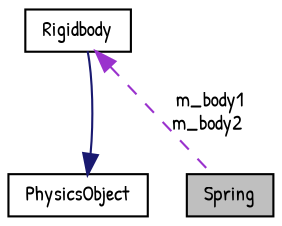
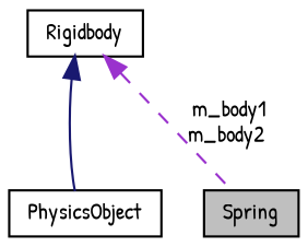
  digraph {
    fontname="Patrick Hand"
    node [color=black fillcolor=white fontname="Patrick Hand" fontsize=10 shape=record style=filled]
    edge [dir=back fontname="Patrick Hand" fontsize=10 labelfontname=Helvetica labelfontsize=10]
    n1 [fillcolor=grey75 fontcolor=black height=0.2 label=Spring width=0.4]
    n2 [height=0.2 label=PhysicsObject width=0.4]
    n3 [height=0.2 label=Rigidbody width=0.4]
-   n2 -> n3 [color=midnightblue style=solid]
+   n3 -> n2 [color=midnightblue style=solid]
    n3 -> n1 [color=darkorchid3 label=" m_body1\nm_body2" style=dashed]
  }
